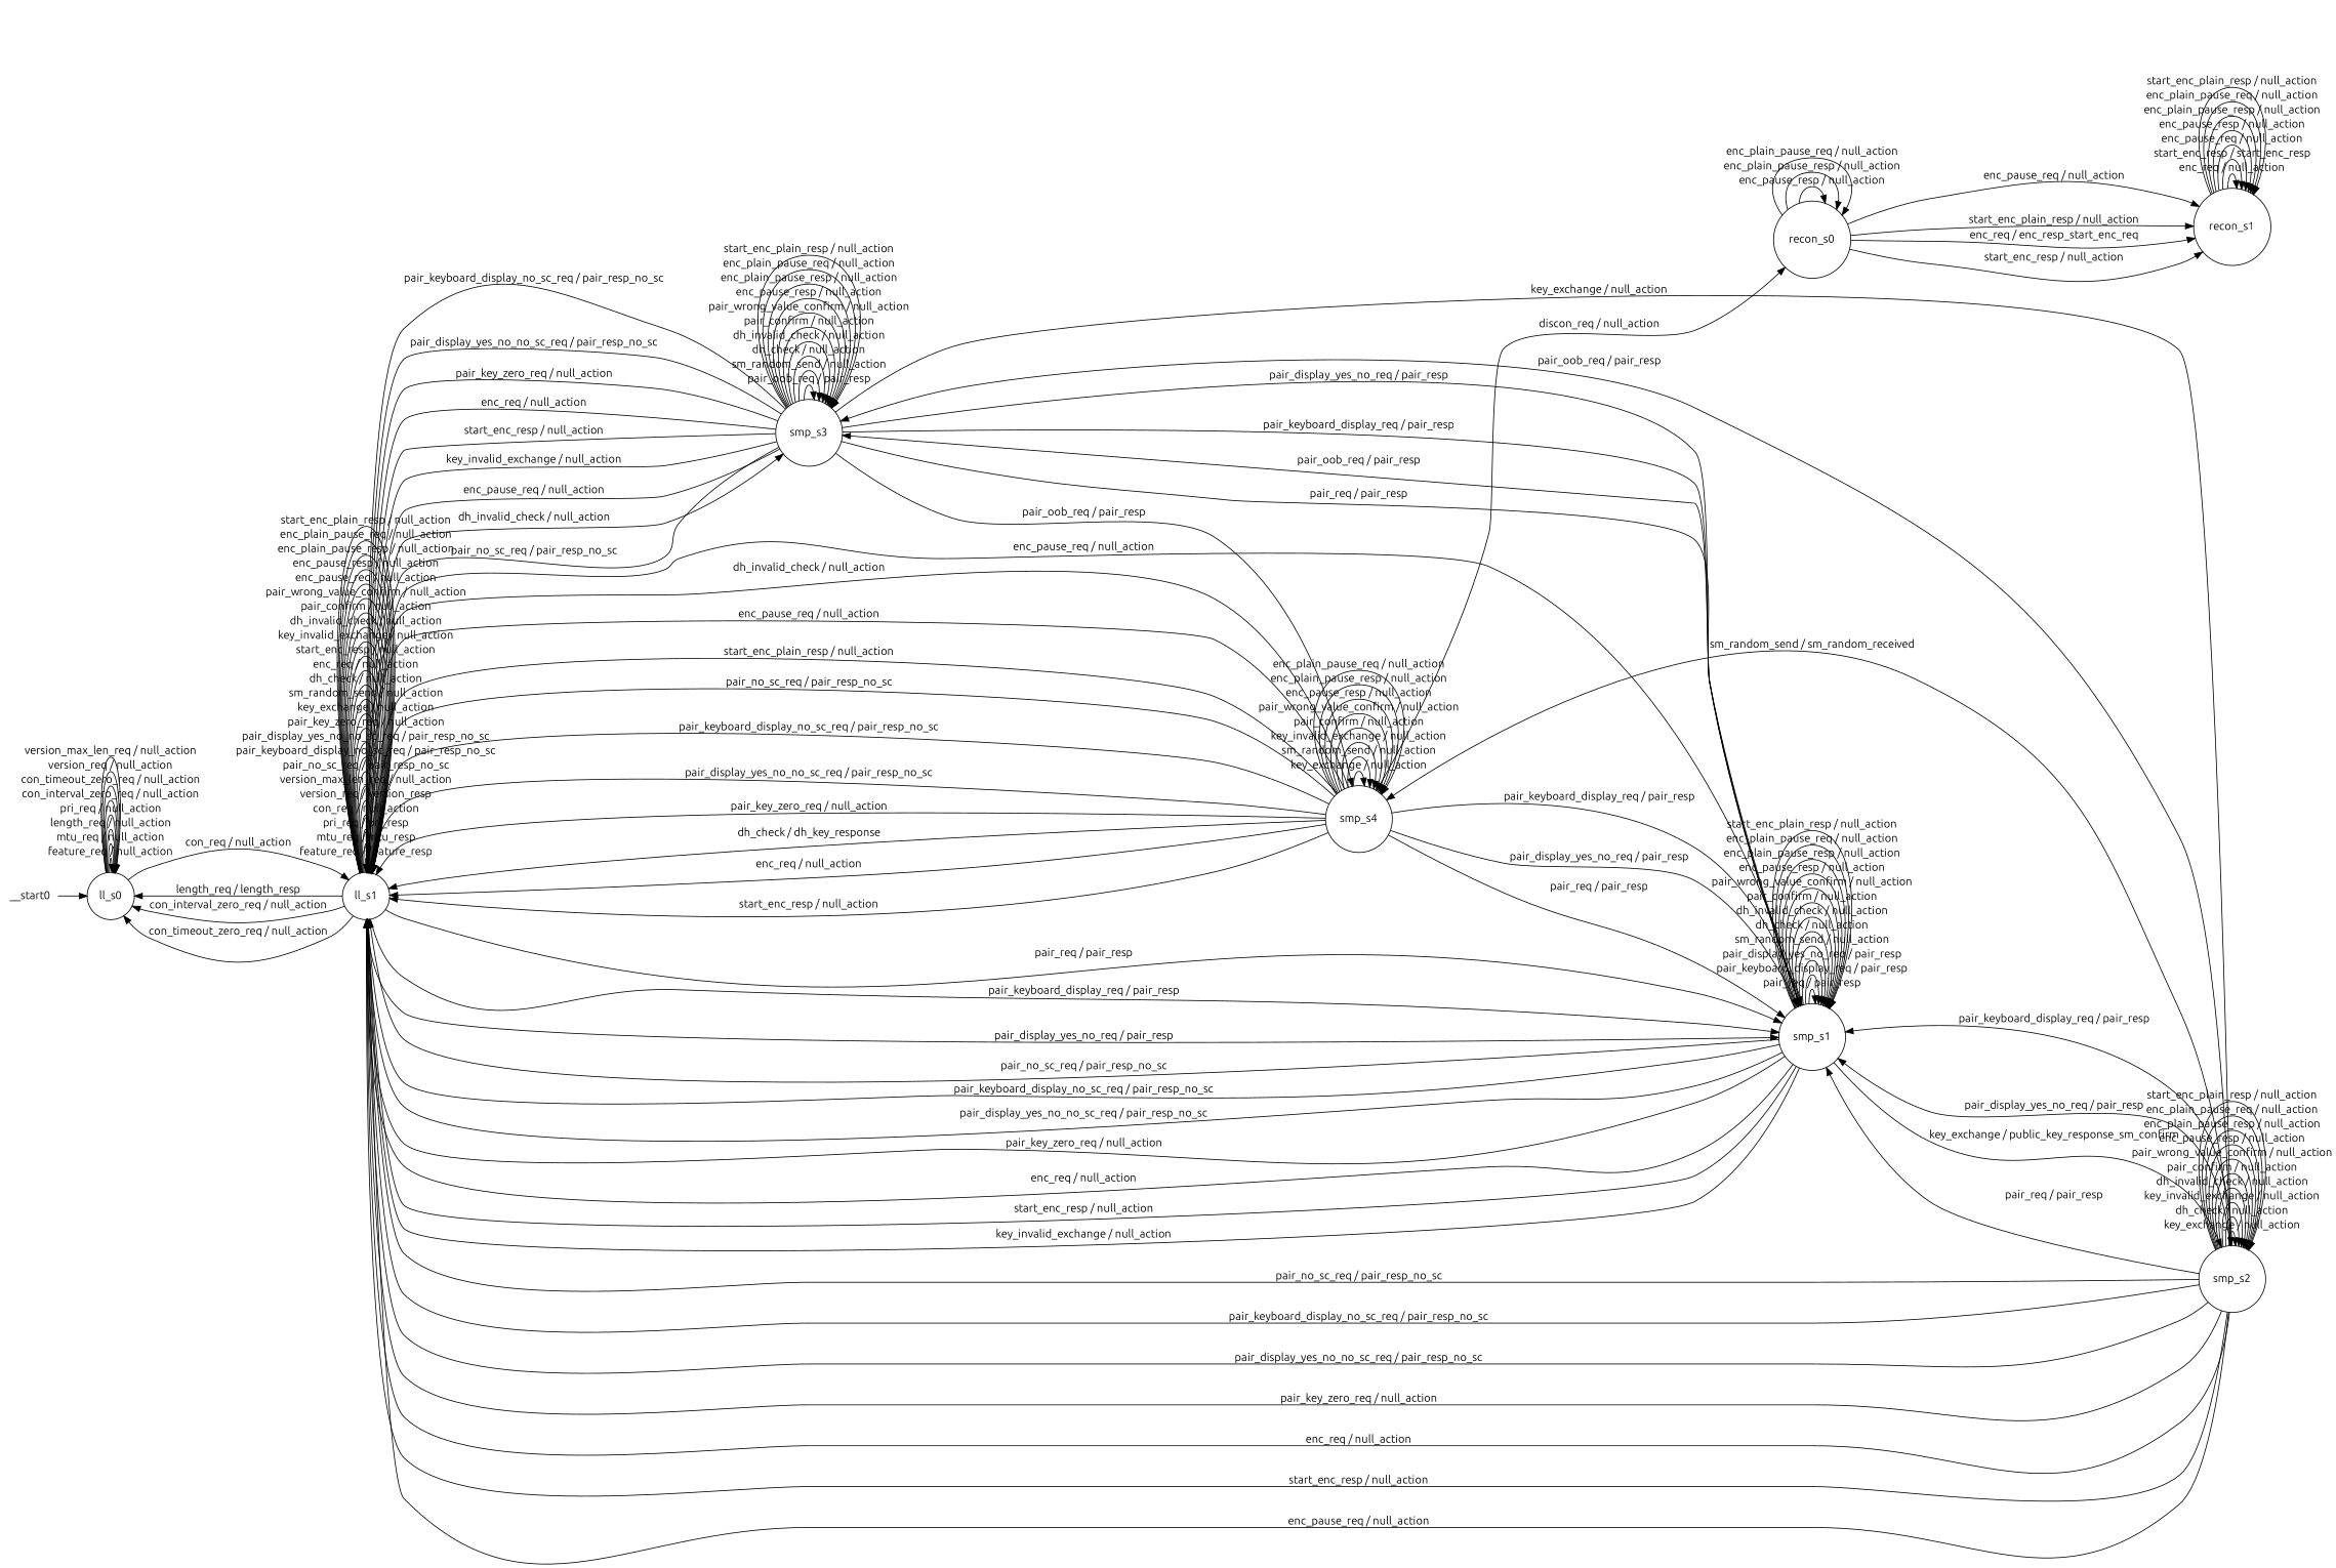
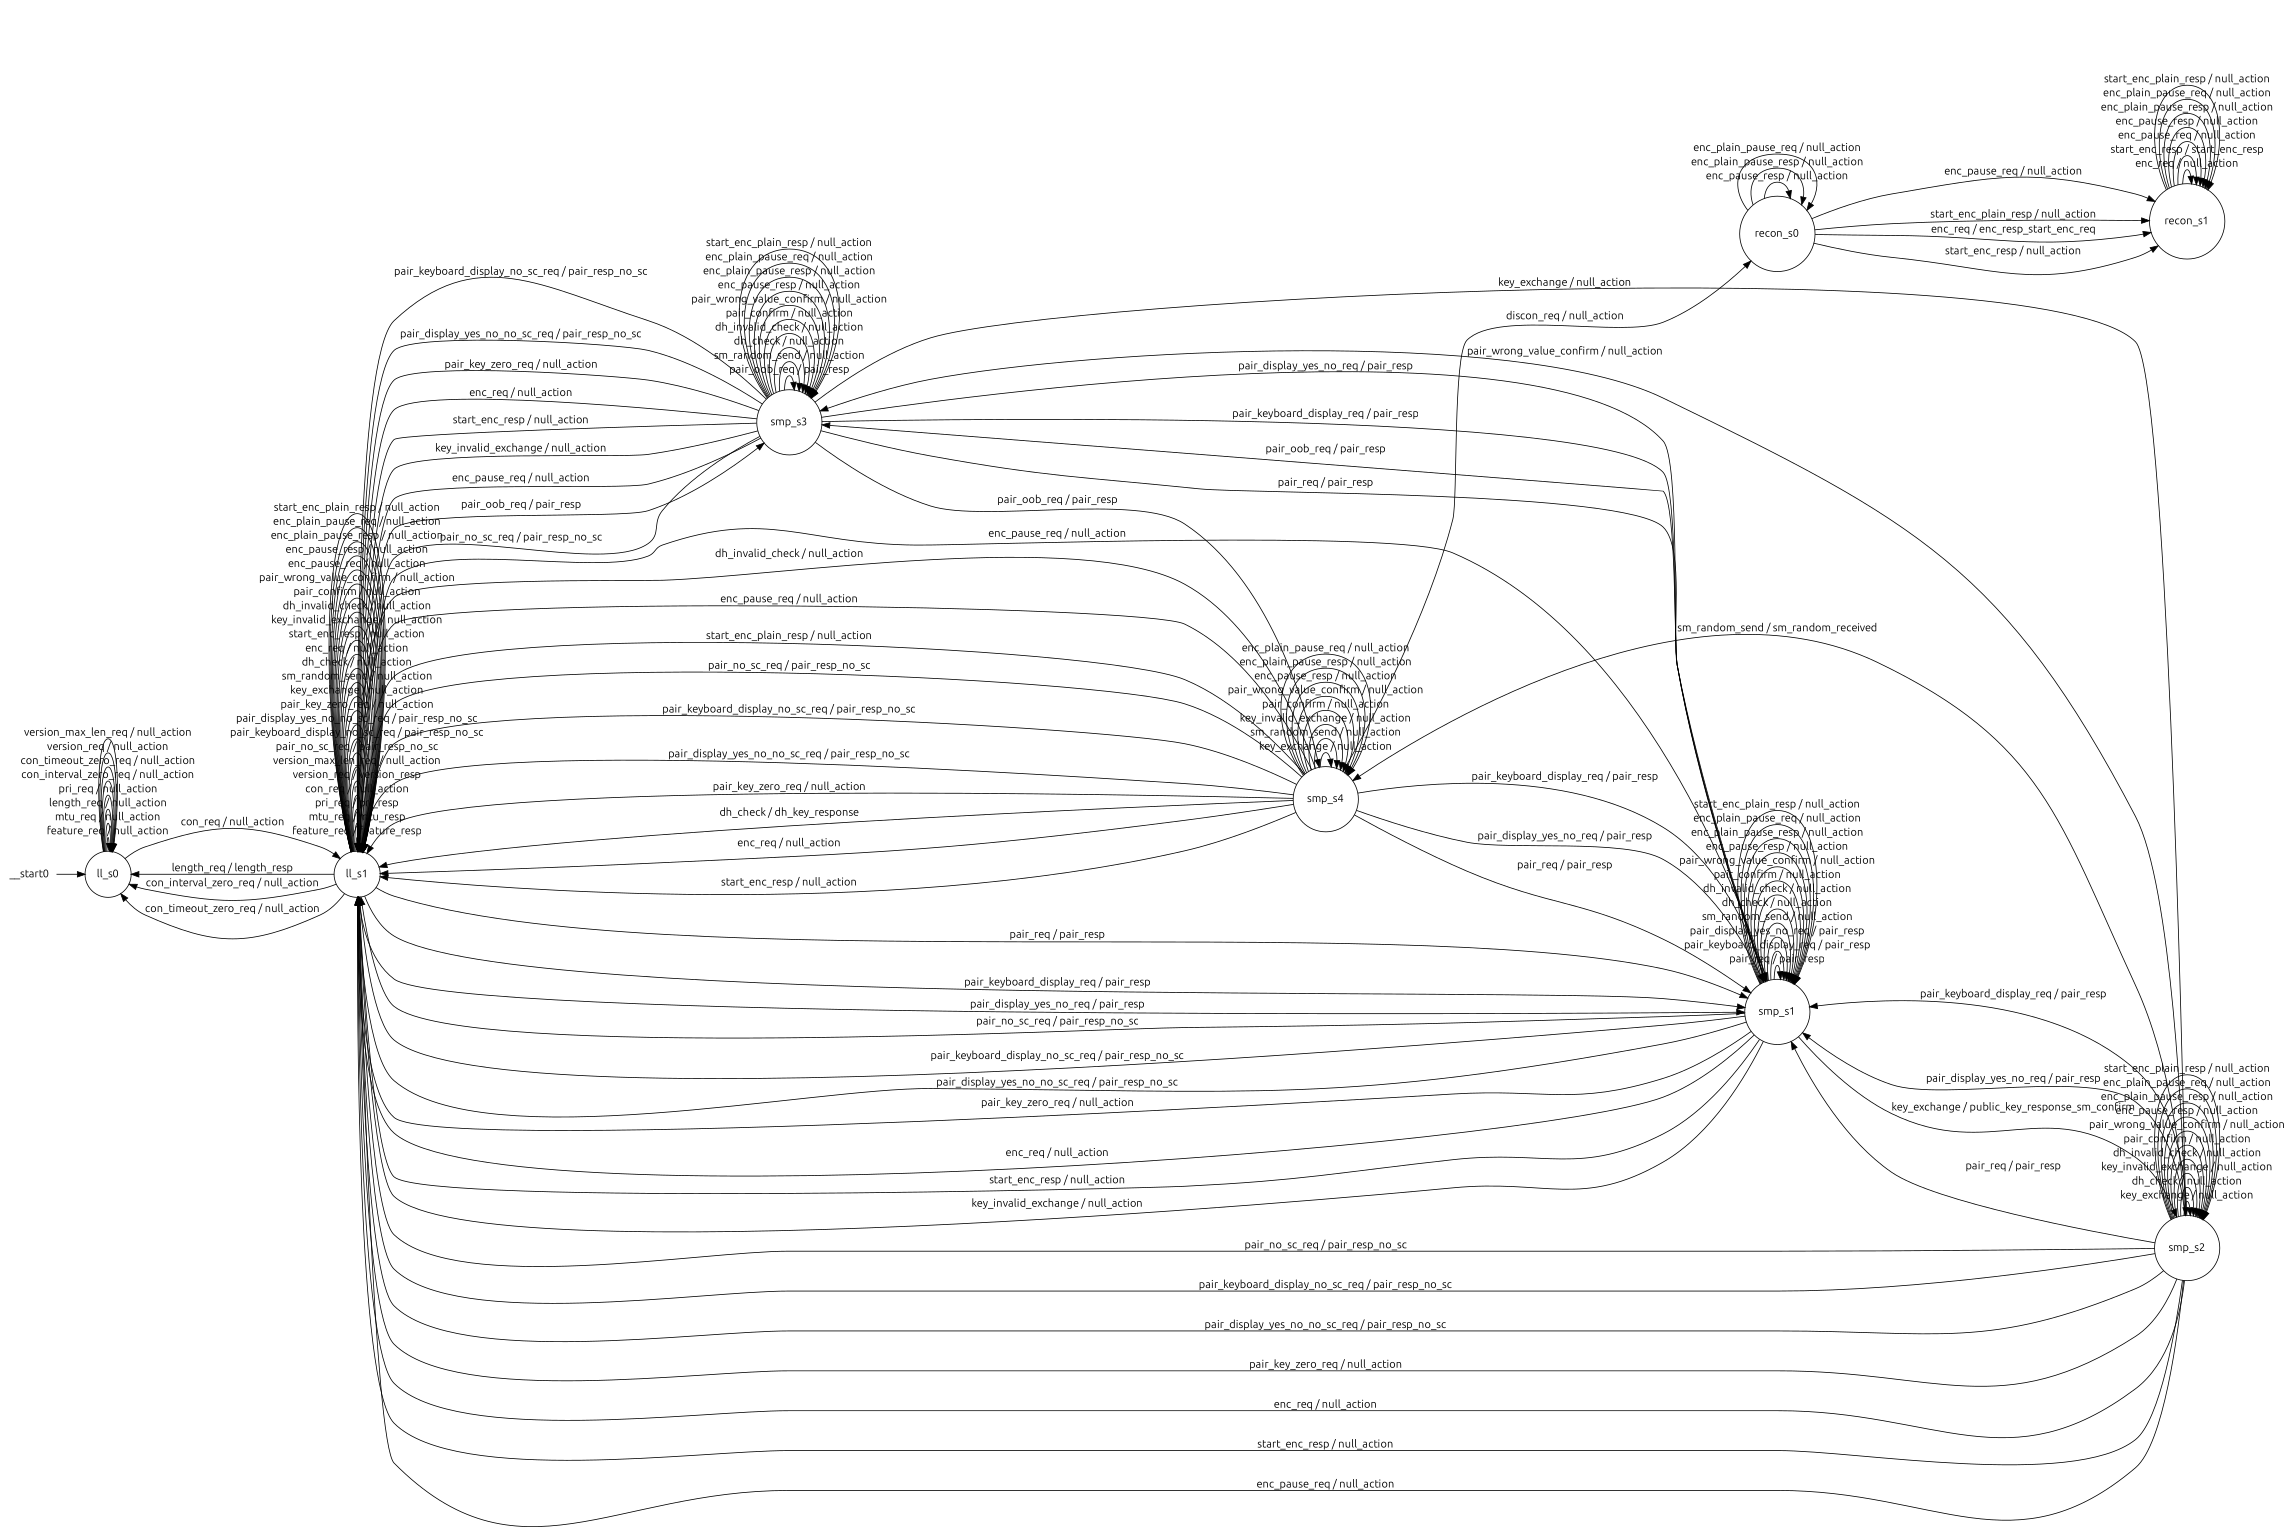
  digraph {
    fontname=Ubuntu
    rankdir=LR
    node [fontname=Ubuntu shape=circle]
    edge [fontname=Ubuntu]
    __start0 [shape=none]
    n2 [label=ll_s0]
    n3 [label=ll_s1]
    n4 [label=smp_s1]
    n5 [label=smp_s3]
    n6 [label=smp_s2]
    n7 [label=smp_s4]
    n8 [label=recon_s0]
    n9 [label=recon_s1]
    __start0 -> n2
    n2 -> n2 [label="feature_req / null_action"]
    n2 -> n2 [label="mtu_req / null_action"]
    n2 -> n2 [label="length_req / null_action"]
    n2 -> n2 [label="pri_req / null_action"]
    n2 -> n2 [label="con_interval_zero_req / null_action"]
    n2 -> n2 [label="con_timeout_zero_req / null_action"]
    n2 -> n2 [label="version_req / null_action"]
    n2 -> n2 [label="version_max_len_req / null_action"]
    n2 -> n3 [label="con_req / null_action"]
    n3 -> n2 [label="length_req / length_resp"]
    n3 -> n2 [label="con_interval_zero_req / null_action"]
    n3 -> n2 [label="con_timeout_zero_req / null_action"]
    n3 -> n3 [label="feature_req / feature_resp"]
    n3 -> n3 [label="mtu_req / mtu_resp"]
    n3 -> n3 [label="pri_req / pri_resp"]
    n3 -> n3 [label="con_req / null_action"]
    n3 -> n3 [label="version_req / version_resp"]
    n3 -> n3 [label="version_max_len_req / null_action"]
    n3 -> n3 [label="pair_no_sc_req / pair_resp_no_sc"]
    n3 -> n3 [label="pair_keyboard_display_no_sc_req / pair_resp_no_sc"]
    n3 -> n3 [label="pair_display_yes_no_no_sc_req / pair_resp_no_sc"]
    n3 -> n3 [label="pair_key_zero_req / null_action"]
    n3 -> n3 [label="key_exchange / null_action"]
    n3 -> n3 [label="sm_random_send / null_action"]
    n3 -> n3 [label="dh_check / null_action"]
    n3 -> n3 [label="enc_req / null_action"]
    n3 -> n3 [label="start_enc_resp / null_action"]
    n3 -> n3 [label="key_invalid_exchange / null_action"]
    n3 -> n3 [label="dh_invalid_check / null_action"]
    n3 -> n3 [label="pair_confirm / null_action"]
    n3 -> n3 [label="pair_wrong_value_confirm / null_action"]
    n3 -> n3 [label="enc_pause_req / null_action"]
    n3 -> n3 [label="enc_pause_resp / null_action"]
    n3 -> n3 [label="enc_plain_pause_resp / null_action"]
    n3 -> n3 [label="enc_plain_pause_req / null_action"]
    n3 -> n3 [label="start_enc_plain_resp / null_action"]
    n3 -> n4 [label="pair_req / pair_resp"]
    n3 -> n4 [label="pair_keyboard_display_req / pair_resp"]
    n3 -> n4 [label="pair_display_yes_no_req / pair_resp"]
-   n3 -> n5 [label="dh_invalid_check / null_action"]
+   n3 -> n5 [label="pair_oob_req / pair_resp"]
    n4 -> n3 [label="pair_no_sc_req / pair_resp_no_sc"]
    n4 -> n3 [label="pair_keyboard_display_no_sc_req / pair_resp_no_sc"]
    n4 -> n3 [label="pair_display_yes_no_no_sc_req / pair_resp_no_sc"]
    n4 -> n3 [label="pair_key_zero_req / null_action"]
    n4 -> n3 [label="enc_req / null_action"]
    n4 -> n3 [label="start_enc_resp / null_action"]
    n4 -> n3 [label="key_invalid_exchange / null_action"]
    n4 -> n3 [label="enc_pause_req / null_action"]
    n4 -> n4 [label="pair_req / pair_resp"]
    n4 -> n4 [label="pair_keyboard_display_req / pair_resp"]
    n4 -> n4 [label="pair_display_yes_no_req / pair_resp"]
    n4 -> n4 [label="sm_random_send / null_action"]
    n4 -> n4 [label="dh_check / null_action"]
    n4 -> n4 [label="dh_invalid_check / null_action"]
    n4 -> n4 [label="pair_confirm / null_action"]
    n4 -> n4 [label="pair_wrong_value_confirm / null_action"]
    n4 -> n4 [label="enc_pause_resp / null_action"]
    n4 -> n4 [label="enc_plain_pause_resp / null_action"]
    n4 -> n4 [label="enc_plain_pause_req / null_action"]
    n4 -> n4 [label="start_enc_plain_resp / null_action"]
    n4 -> n5 [label="pair_oob_req / pair_resp"]
    n4 -> n6 [label="key_exchange / public_key_response_sm_confirm"]
    n5 -> n3 [label="pair_no_sc_req / pair_resp_no_sc"]
    n5 -> n3 [label="pair_keyboard_display_no_sc_req / pair_resp_no_sc"]
    n5 -> n3 [label="pair_display_yes_no_no_sc_req / pair_resp_no_sc"]
    n5 -> n3 [label="pair_key_zero_req / null_action"]
    n5 -> n3 [label="enc_req / null_action"]
    n5 -> n3 [label="start_enc_resp / null_action"]
    n5 -> n3 [label="key_invalid_exchange / null_action"]
    n5 -> n3 [label="enc_pause_req / null_action"]
    n5 -> n4 [label="pair_req / pair_resp"]
    n5 -> n4 [label="pair_keyboard_display_req / pair_resp"]
    n5 -> n4 [label="pair_display_yes_no_req / pair_resp"]
    n5 -> n5 [label="pair_oob_req / pair_resp"]
    n5 -> n5 [label="sm_random_send / null_action"]
    n5 -> n5 [label="dh_check / null_action"]
    n5 -> n5 [label="dh_invalid_check / null_action"]
    n5 -> n5 [label="pair_confirm / null_action"]
    n5 -> n5 [label="pair_wrong_value_confirm / null_action"]
    n5 -> n5 [label="enc_pause_resp / null_action"]
    n5 -> n5 [label="enc_plain_pause_resp / null_action"]
    n5 -> n5 [label="enc_plain_pause_req / null_action"]
    n5 -> n5 [label="start_enc_plain_resp / null_action"]
    n5 -> n6 [label="key_exchange / null_action"]
    n5 -> n7 [label="pair_oob_req / pair_resp"]
    n6 -> n3 [label="pair_no_sc_req / pair_resp_no_sc"]
    n6 -> n3 [label="pair_keyboard_display_no_sc_req / pair_resp_no_sc"]
    n6 -> n3 [label="pair_display_yes_no_no_sc_req / pair_resp_no_sc"]
    n6 -> n3 [label="pair_key_zero_req / null_action"]
    n6 -> n3 [label="enc_req / null_action"]
    n6 -> n3 [label="start_enc_resp / null_action"]
    n6 -> n3 [label="enc_pause_req / null_action"]
    n6 -> n4 [label="pair_req / pair_resp"]
    n6 -> n4 [label="pair_keyboard_display_req / pair_resp"]
    n6 -> n4 [label="pair_display_yes_no_req / pair_resp"]
-   n6 -> n5 [label="pair_oob_req / pair_resp"]
+   n6 -> n5 [label="pair_wrong_value_confirm / null_action"]
    n6 -> n6 [label="key_exchange / null_action"]
    n6 -> n6 [label="dh_check / null_action"]
    n6 -> n6 [label="key_invalid_exchange / null_action"]
    n6 -> n6 [label="dh_invalid_check / null_action"]
    n6 -> n6 [label="pair_confirm / null_action"]
    n6 -> n6 [label="pair_wrong_value_confirm / null_action"]
    n6 -> n6 [label="enc_pause_resp / null_action"]
    n6 -> n6 [label="enc_plain_pause_resp / null_action"]
    n6 -> n6 [label="enc_plain_pause_req / null_action"]
    n6 -> n6 [label="start_enc_plain_resp / null_action"]
    n6 -> n7 [label="sm_random_send / sm_random_received"]
    n7 -> n3 [label="pair_no_sc_req / pair_resp_no_sc"]
    n7 -> n3 [label="pair_keyboard_display_no_sc_req / pair_resp_no_sc"]
    n7 -> n3 [label="pair_display_yes_no_no_sc_req / pair_resp_no_sc"]
    n7 -> n3 [label="pair_key_zero_req / null_action"]
    n7 -> n3 [label="dh_check / dh_key_response"]
    n7 -> n3 [label="enc_req / null_action"]
    n7 -> n3 [label="start_enc_resp / null_action"]
    n7 -> n3 [label="dh_invalid_check / null_action"]
    n7 -> n3 [label="enc_pause_req / null_action"]
    n7 -> n3 [label="start_enc_plain_resp / null_action"]
    n7 -> n4 [label="pair_req / pair_resp"]
    n7 -> n4 [label="pair_keyboard_display_req / pair_resp"]
    n7 -> n4 [label="pair_display_yes_no_req / pair_resp"]
    n7 -> n7 [label="key_exchange / null_action"]
    n7 -> n7 [label="sm_random_send / null_action"]
    n7 -> n7 [label="key_invalid_exchange / null_action"]
    n7 -> n7 [label="pair_confirm / null_action"]
    n7 -> n7 [label="pair_wrong_value_confirm / null_action"]
    n7 -> n7 [label="enc_pause_resp / null_action"]
    n7 -> n7 [label="enc_plain_pause_resp / null_action"]
    n7 -> n7 [label="enc_plain_pause_req / null_action"]
    n7 -> n8 [label="discon_req / null_action"]
    n8 -> n8 [label="enc_pause_resp / null_action"]
    n8 -> n8 [label="enc_plain_pause_resp / null_action"]
    n8 -> n8 [label="enc_plain_pause_req / null_action"]
    n8 -> n9 [label="enc_req / enc_resp_start_enc_req"]
    n8 -> n9 [label="start_enc_resp / null_action"]
    n8 -> n9 [label="enc_pause_req / null_action"]
    n8 -> n9 [label="start_enc_plain_resp / null_action"]
    n9 -> n9 [label="enc_req / null_action"]
    n9 -> n9 [label="start_enc_resp / start_enc_resp"]
    n9 -> n9 [label="enc_pause_req / null_action"]
    n9 -> n9 [label="enc_pause_resp / null_action"]
    n9 -> n9 [label="enc_plain_pause_resp / null_action"]
    n9 -> n9 [label="enc_plain_pause_req / null_action"]
    n9 -> n9 [label="start_enc_plain_resp / null_action"]
  }
